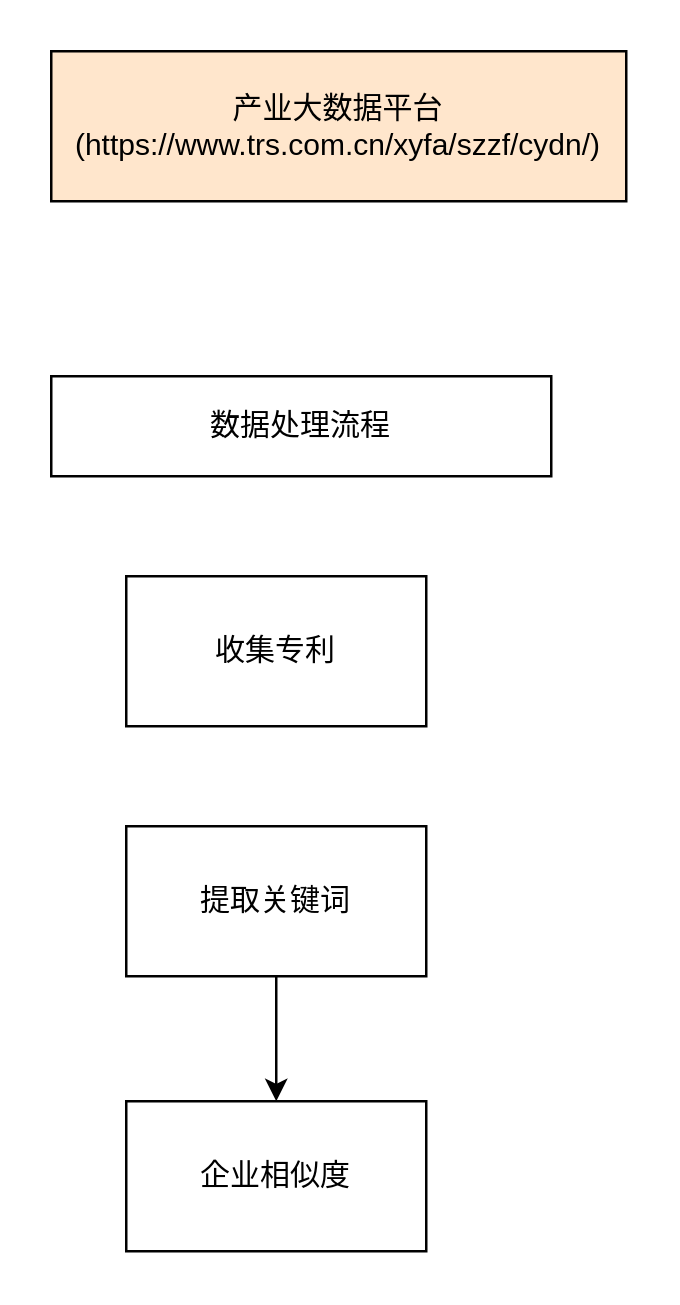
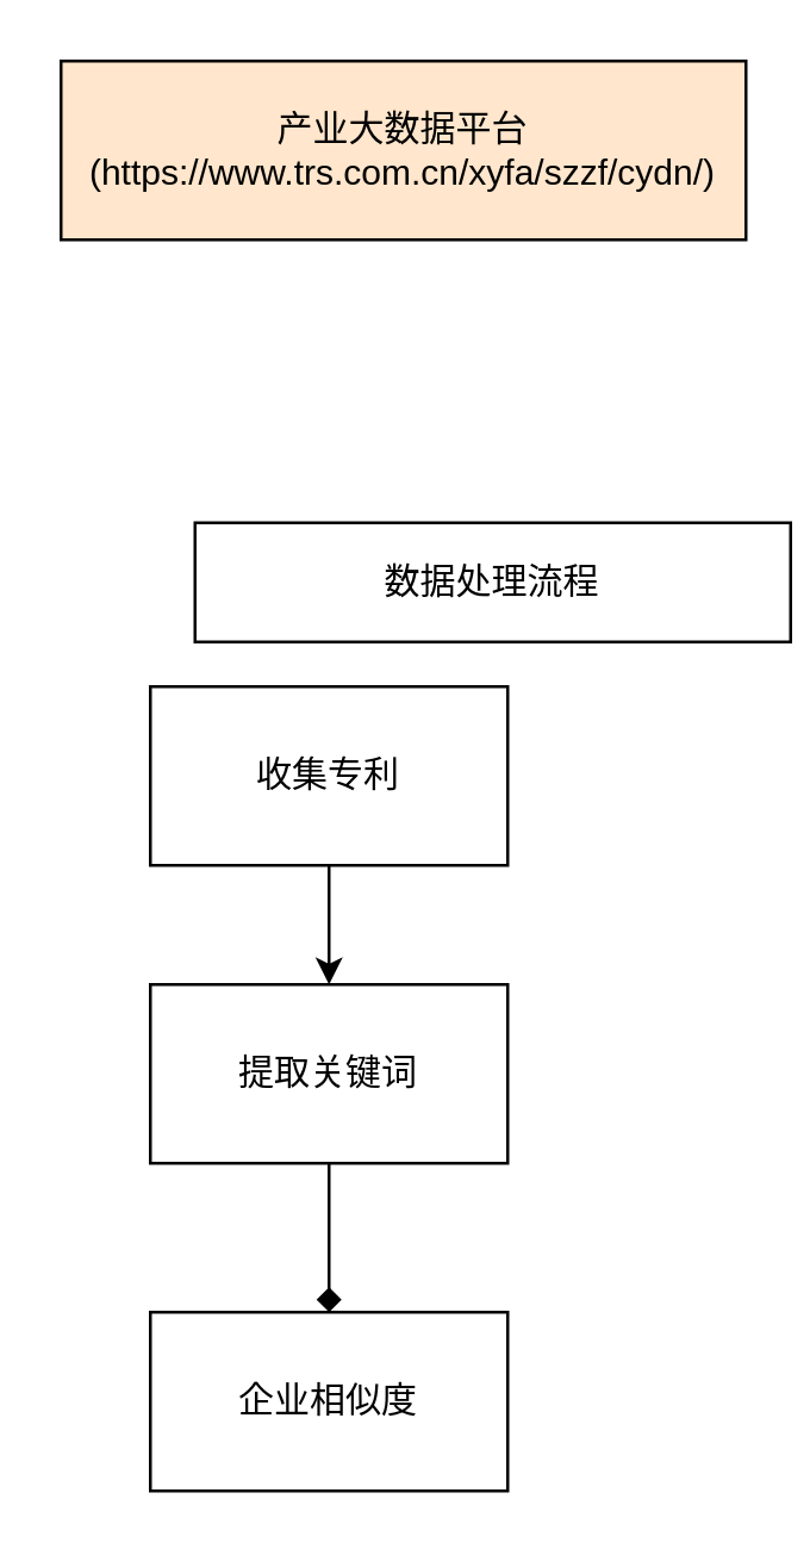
  <mxCell id="0" />
  <mxCell id="1" parent="0" />
  <mxCell id="2" value="产业大数据平台&lt;br&gt;(https://www.trs.com.cn/xyfa/szzf/cydn/)" style="rounded=0;whiteSpace=wrap;html=1;fillColor=#ffe6cc;" vertex="1" parent="1"><mxGeometry y="20" width="230" height="60" as="geometry" x="20" /></mxCell>
- <mxCell id="3" value="数据处理流程" style="rounded=0;whiteSpace=wrap;html=1;" vertex="1" parent="1"><mxGeometry y="150" width="200" height="40" as="geometry" x="20" /></mxCell>
+ <mxCell id="3" value="数据处理流程" style="rounded=0;whiteSpace=wrap;html=1;" vertex="1" parent="1"><mxGeometry x="65" y="175" width="200" height="40" as="geometry" /></mxCell>
+ <mxCell id="4" style="edgeStyle=orthogonalEdgeStyle;rounded=0;orthogonalLoop=1;jettySize=auto;html=1;entryX=0.5;entryY=0;entryDx=0;entryDy=0;" edge="1" parent="1" source="5" target="7"><mxGeometry relative="1" as="geometry" /></mxCell>
  <mxCell id="5" value="收集专利" style="rounded=0;whiteSpace=wrap;html=1;" vertex="1" parent="1"><mxGeometry x="50" y="230" width="120" height="60" as="geometry" /></mxCell>
- <mxCell id="6" style="edgeStyle=orthogonalEdgeStyle;rounded=0;orthogonalLoop=1;jettySize=auto;html=1;entryX=0.5;entryY=0;entryDx=0;entryDy=0;" edge="1" parent="1" source="7" target="8"><mxGeometry relative="1" as="geometry" /></mxCell>
+ <mxCell id="6" style="edgeStyle=orthogonalEdgeStyle;rounded=0;orthogonalLoop=1;jettySize=auto;html=1;entryX=0.5;entryY=0;entryDx=0;entryDy=0;endArrow=diamond;" edge="1" parent="1" source="7" target="8"><mxGeometry relative="1" as="geometry" /></mxCell>
  <mxCell id="7" value="提取关键词" style="rounded=0;whiteSpace=wrap;html=1;" vertex="1" parent="1"><mxGeometry x="50" y="330" width="120" height="60" as="geometry" /></mxCell>
  <mxCell id="8" value="企业相似度" style="rounded=0;whiteSpace=wrap;html=1;" vertex="1" parent="1"><mxGeometry x="50" y="440" width="120" height="60" as="geometry" /></mxCell>
